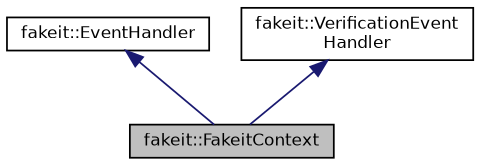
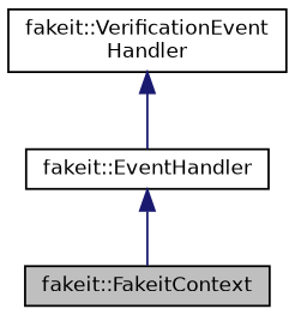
  digraph {
    node [color=black fillcolor=white fontname=Helvetica fontsize=10 shape=record style=filled]
    edge [color=midnightblue dir=back fontname=Helvetica fontsize=10 labelfontname=Helvetica labelfontsize=10 style=solid]
    n1 [fillcolor=grey75 fontcolor=black height=0.2 label="fakeit::FakeitContext" width=0.4]
    n2 [height=0.2 label="fakeit::EventHandler" width=0.4]
    n3 [height=0.2 label="fakeit::VerificationEvent\lHandler" width=0.4]
    n2 -> n1
-   n3 -> n1
+   n3 -> n2
  }
